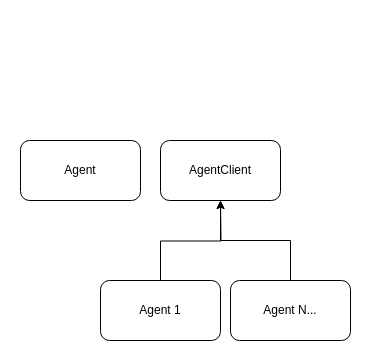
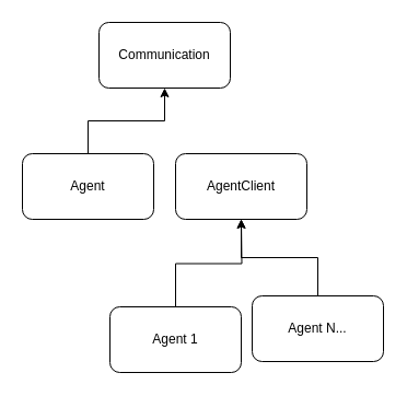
  <mxCell id="0" />
  <mxCell id="1" parent="0" />
+ <mxCell id="2" value="Communication" style="rounded=1;whiteSpace=wrap;html=1;" vertex="1" parent="1"><mxGeometry x="90" y="20" width="120" height="60" as="geometry" /></mxCell>
  <mxCell id="3" value="AgentClient" style="rounded=1;whiteSpace=wrap;html=1;" vertex="1" parent="1"><mxGeometry x="160" y="140" width="120" height="60" as="geometry" /></mxCell>
+ <mxCell id="4" style="edgeStyle=orthogonalEdgeStyle;rounded=0;orthogonalLoop=1;jettySize=auto;html=1;entryX=0.5;entryY=1;entryDx=0;entryDy=0;" edge="1" parent="1" source="5" target="2"><mxGeometry relative="1" as="geometry" /></mxCell>
  <mxCell id="5" value="Agent" style="rounded=1;whiteSpace=wrap;html=1;" vertex="1" parent="1"><mxGeometry x="20" y="140" width="120" height="60" as="geometry" /></mxCell>
  <mxCell id="6" style="edgeStyle=orthogonalEdgeStyle;rounded=0;orthogonalLoop=1;jettySize=auto;html=1;" edge="1" parent="1" source="7"><mxGeometry relative="1" as="geometry"><mxPoint x="220" y="200" as="targetPoint" /></mxGeometry></mxCell>
  <mxCell id="7" value="Agent 1" style="rounded=1;whiteSpace=wrap;html=1;" vertex="1" parent="1"><mxGeometry x="100" y="280" width="120" height="60" as="geometry" /></mxCell>
  <mxCell id="8" style="edgeStyle=orthogonalEdgeStyle;rounded=0;orthogonalLoop=1;jettySize=auto;html=1;" edge="1" parent="1" source="9" target="3"><mxGeometry relative="1" as="geometry" /></mxCell>
- <mxCell id="9" value="Agent N..." style="rounded=1;whiteSpace=wrap;html=1;" vertex="1" parent="1"><mxGeometry x="230" y="280" width="120" height="60" as="geometry" /></mxCell>
+ <mxCell id="9" value="Agent N..." style="rounded=1;whiteSpace=wrap;html=1;" vertex="1" parent="1"><mxGeometry x="230" y="270" width="120" height="60" as="geometry" /></mxCell>
